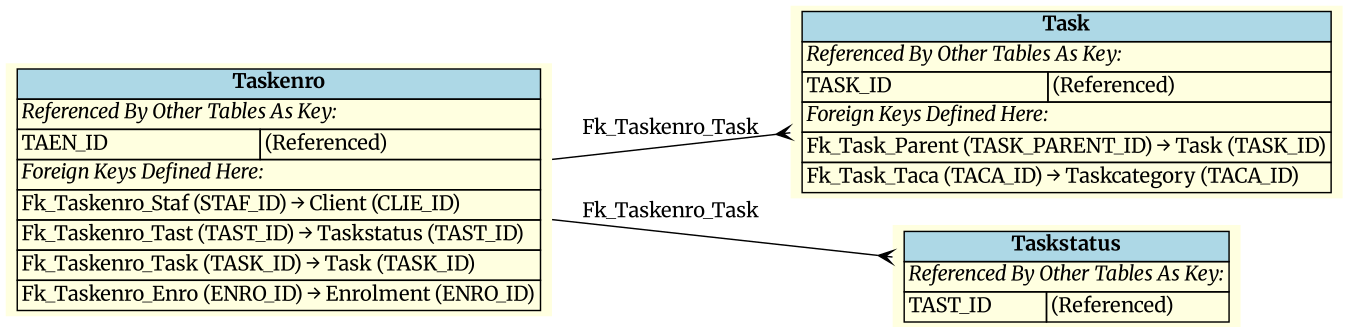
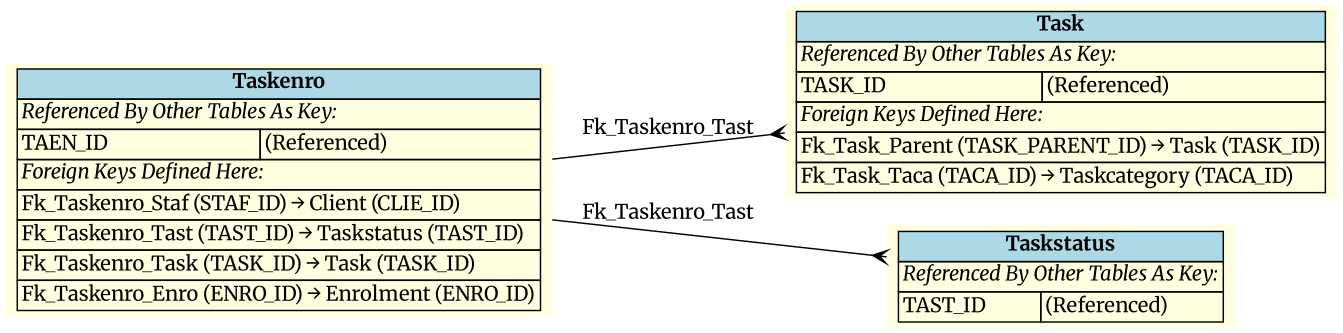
  digraph {
    fontname=Merriweather
    rankdir=LR
    node [fillcolor=lightyellow fontname=Merriweather shape=plaintext style=filled]
    edge [arrowhead=crow arrowtail=none dir=both fontname=Merriweather labelfontsize=10]
    n1 [label=<     <TABLE BORDER="0" CELLBORDER="1" CELLSPACING="0" BGCOLOR="lightyellow">       <TR><TD COLSPAN="2" BGCOLOR="lightblue"><B>Taskenro</B></TD></TR>       <TR><TD COLSPAN="2" ALIGN="LEFT"><I>Referenced By Other Tables As Key:</I></TD></TR>       <TR><TD ALIGN="LEFT">TAEN_ID</TD><TD ALIGN="LEFT">(Referenced)</TD></TR>       <TR><TD COLSPAN="2" ALIGN="LEFT"><I>Foreign Keys Defined Here:</I></TD></TR>       <TR><TD ALIGN="LEFT" COLSPAN="2">Fk_Taskenro_Staf (STAF_ID) &rarr; Client (CLIE_ID)</TD></TR>       <TR><TD ALIGN="LEFT" COLSPAN="2">Fk_Taskenro_Tast (TAST_ID) &rarr; Taskstatus (TAST_ID)</TD></TR>       <TR><TD ALIGN="LEFT" COLSPAN="2">Fk_Taskenro_Task (TASK_ID) &rarr; Task (TASK_ID)</TD></TR>       <TR><TD ALIGN="LEFT" COLSPAN="2">Fk_Taskenro_Enro (ENRO_ID) &rarr; Enrolment (ENRO_ID)</TD></TR>     </TABLE>     >]
    n2 [label=<     <TABLE BORDER="0" CELLBORDER="1" CELLSPACING="0" BGCOLOR="lightyellow">       <TR><TD COLSPAN="2" BGCOLOR="lightblue"><B>Task</B></TD></TR>       <TR><TD COLSPAN="2" ALIGN="LEFT"><I>Referenced By Other Tables As Key:</I></TD></TR>       <TR><TD ALIGN="LEFT">TASK_ID</TD><TD ALIGN="LEFT">(Referenced)</TD></TR>       <TR><TD COLSPAN="2" ALIGN="LEFT"><I>Foreign Keys Defined Here:</I></TD></TR>       <TR><TD ALIGN="LEFT" COLSPAN="2">Fk_Task_Parent (TASK_PARENT_ID) &rarr; Task (TASK_ID)</TD></TR>       <TR><TD ALIGN="LEFT" COLSPAN="2">Fk_Task_Taca (TACA_ID) &rarr; Taskcategory (TACA_ID)</TD></TR>     </TABLE>     >]
    n3 [label=<     <TABLE BORDER="0" CELLBORDER="1" CELLSPACING="0" BGCOLOR="lightyellow">       <TR><TD COLSPAN="2" BGCOLOR="lightblue"><B>Taskstatus</B></TD></TR>       <TR><TD COLSPAN="2" ALIGN="LEFT"><I>Referenced By Other Tables As Key:</I></TD></TR>       <TR><TD ALIGN="LEFT">TAST_ID</TD><TD ALIGN="LEFT">(Referenced)</TD></TR>     </TABLE>     >]
-   n1 -> n2 [label=" Fk_Taskenro_Task "]
-   n1 -> n3 [label=" Fk_Taskenro_Task "]
+   n1 -> n2 [label=" Fk_Taskenro_Tast "]
+   n1 -> n3 [label=" Fk_Taskenro_Tast "]
  }
